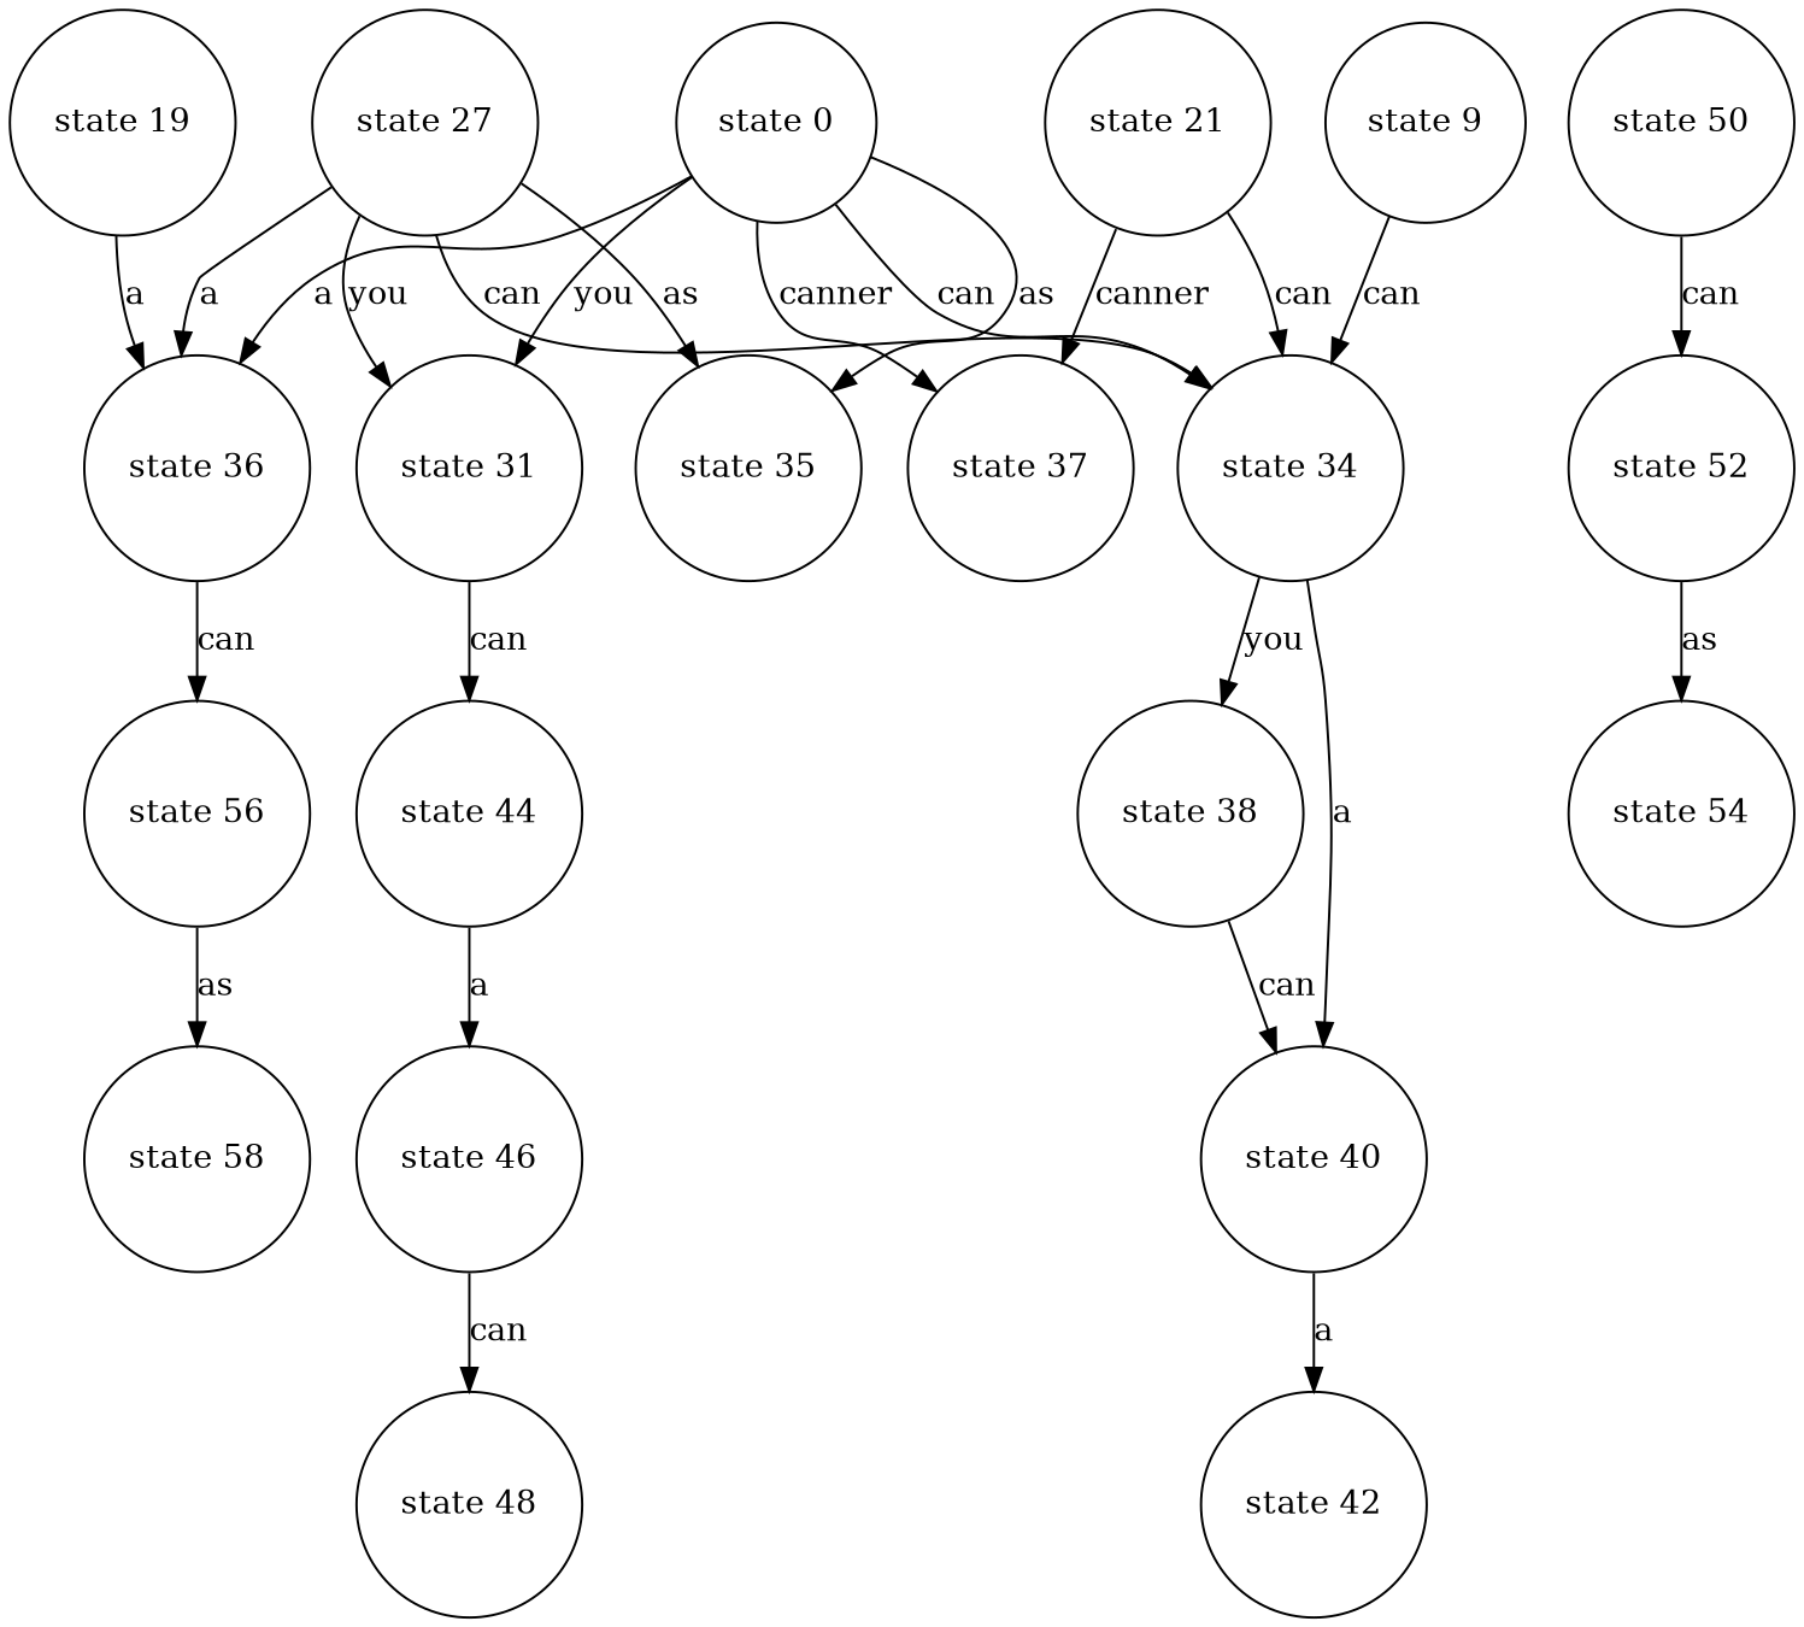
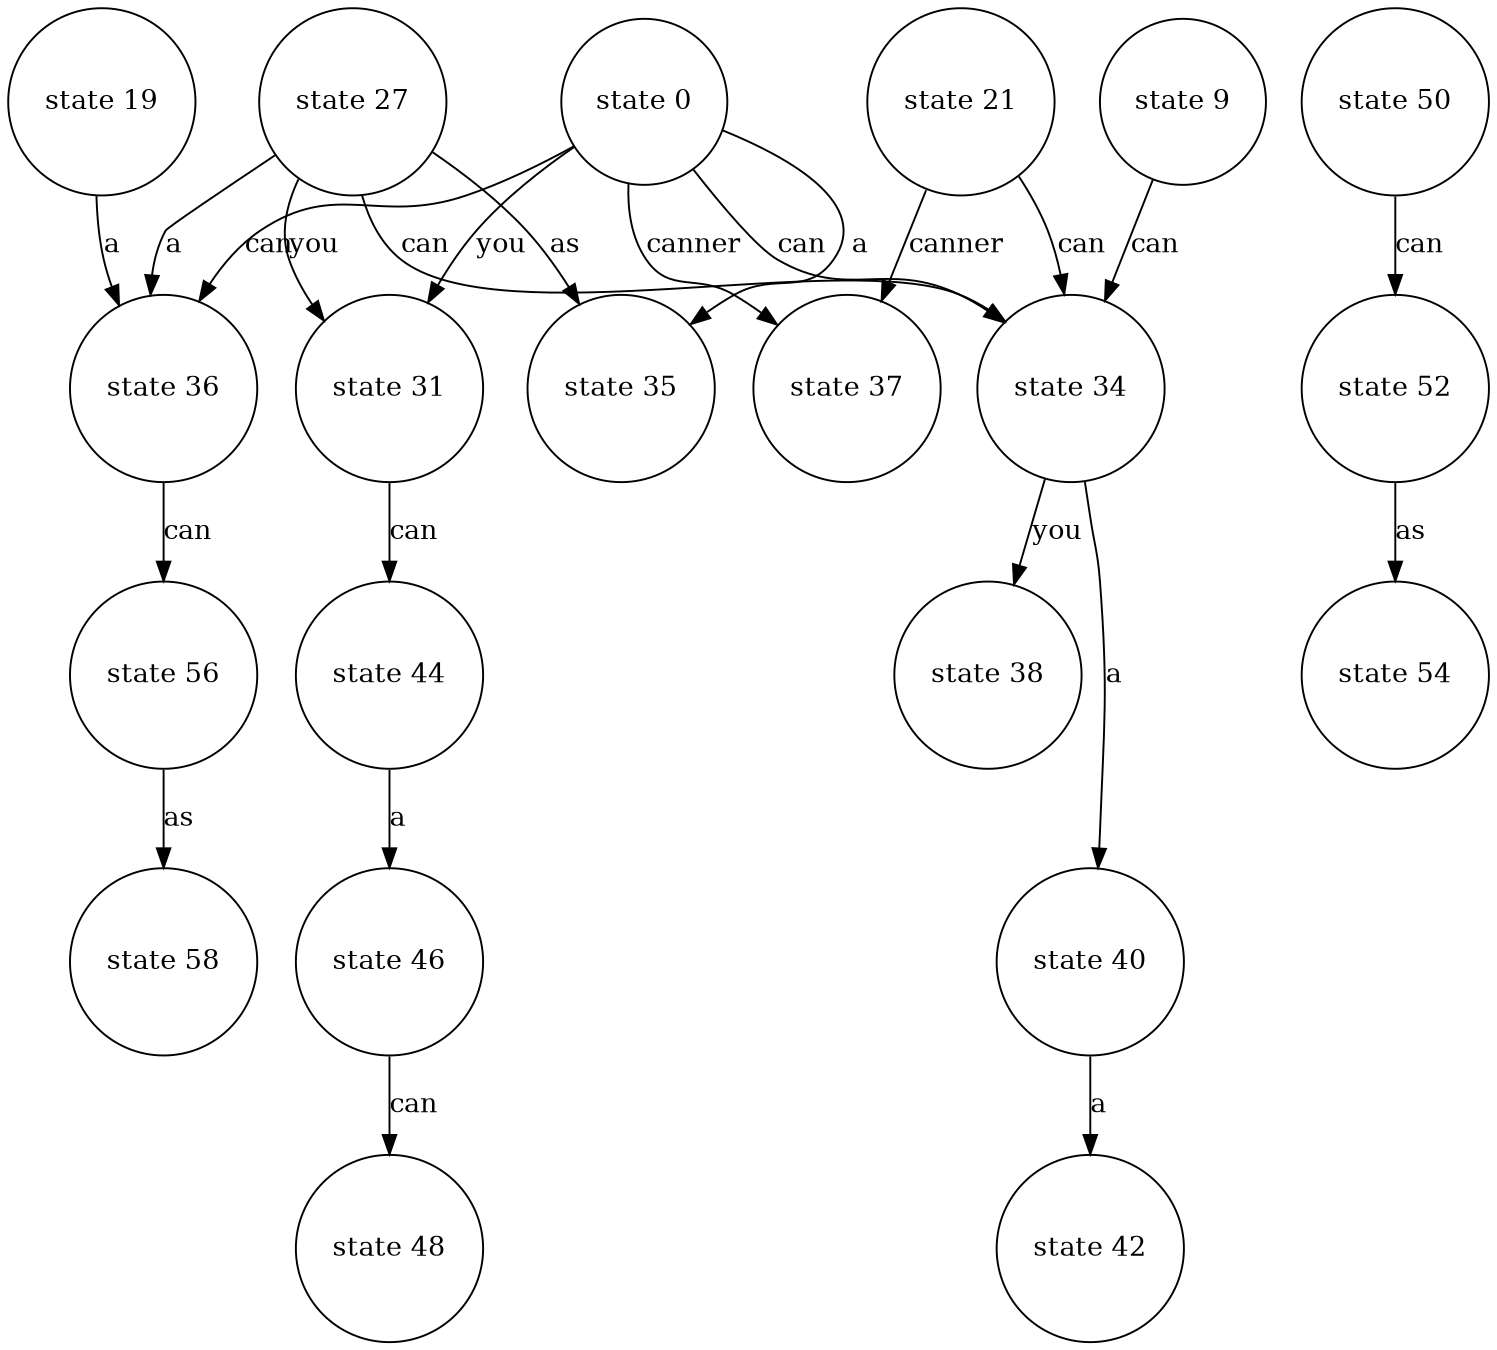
  digraph {
    node [ordering=out shape=circle]
    "state 56"
    "state 58"
    "state 19"
    "state 36"
    "state 44"
    "state 46"
    "state 48"
    "state 31"
    "state 21"
    "state 37"
    "state 34"
    "state 38"
    "state 40"
    "state 50"
    "state 52"
    "state 42"
    "state 9"
    "state 27"
    "state 35"
    "state 54"
    "state 0"
    "state 56" -> "state 58" [label=as]
    "state 19" -> "state 36" [label=a]
    "state 36" -> "state 56" [label=can]
    "state 44" -> "state 46" [label=a]
    "state 46" -> "state 48" [label=can]
    "state 31" -> "state 44" [label=can]
    "state 21" -> "state 37" [label=canner]
    "state 21" -> "state 34" [label=can]
    "state 34" -> "state 38" [label=you]
    "state 34" -> "state 40" [label=a]
-   "state 38" -> "state 40" [label=can]
    "state 40" -> "state 42" [label=a]
    "state 50" -> "state 52" [label=can]
    "state 52" -> "state 54" [label=as]
    "state 9" -> "state 34" [label=can]
    "state 27" -> "state 36" [label=a]
    "state 27" -> "state 31" [label=you]
    "state 27" -> "state 34" [label=can]
    "state 27" -> "state 35" [label=as]
-   "state 0" -> "state 36" [label=a]
+   "state 0" -> "state 36" [label=can]
    "state 0" -> "state 31" [label=you]
    "state 0" -> "state 37" [label=canner]
    "state 0" -> "state 34" [label=can]
-   "state 0" -> "state 35" [label=as]
+   "state 0" -> "state 35" [label=a]
  }
